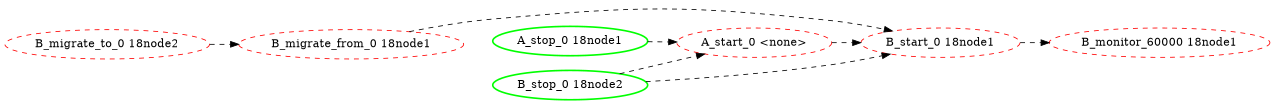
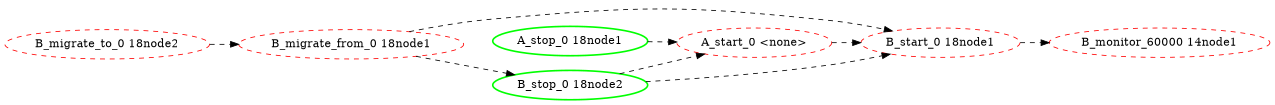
  digraph {
    rankdir=LR
    node [color=red fontcolor=black style=dashed]
    edge [style=dashed]
    "A_start_0 <none>"
    "B_start_0 18node1"
    "B_migrate_to_0 18node2"
    "B_migrate_from_0 18node1"
-   "B_monitor_60000 18node1"
+   "B_monitor_60000 18node1" [label="B_monitor_60000 14node1"]
    "B_stop_0 18node2" [color=green style=bold]
    "A_stop_0 18node1" [color=green style=bold]
    "A_start_0 <none>" -> "B_start_0 18node1"
    "B_start_0 18node1" -> "B_monitor_60000 18node1"
    "B_migrate_to_0 18node2" -> "B_migrate_from_0 18node1"
    "B_migrate_from_0 18node1" -> "B_start_0 18node1"
+   "B_migrate_from_0 18node1" -> "B_stop_0 18node2"
    "B_stop_0 18node2" -> "A_start_0 <none>"
    "B_stop_0 18node2" -> "B_start_0 18node1"
    "A_stop_0 18node1" -> "A_start_0 <none>"
  }
